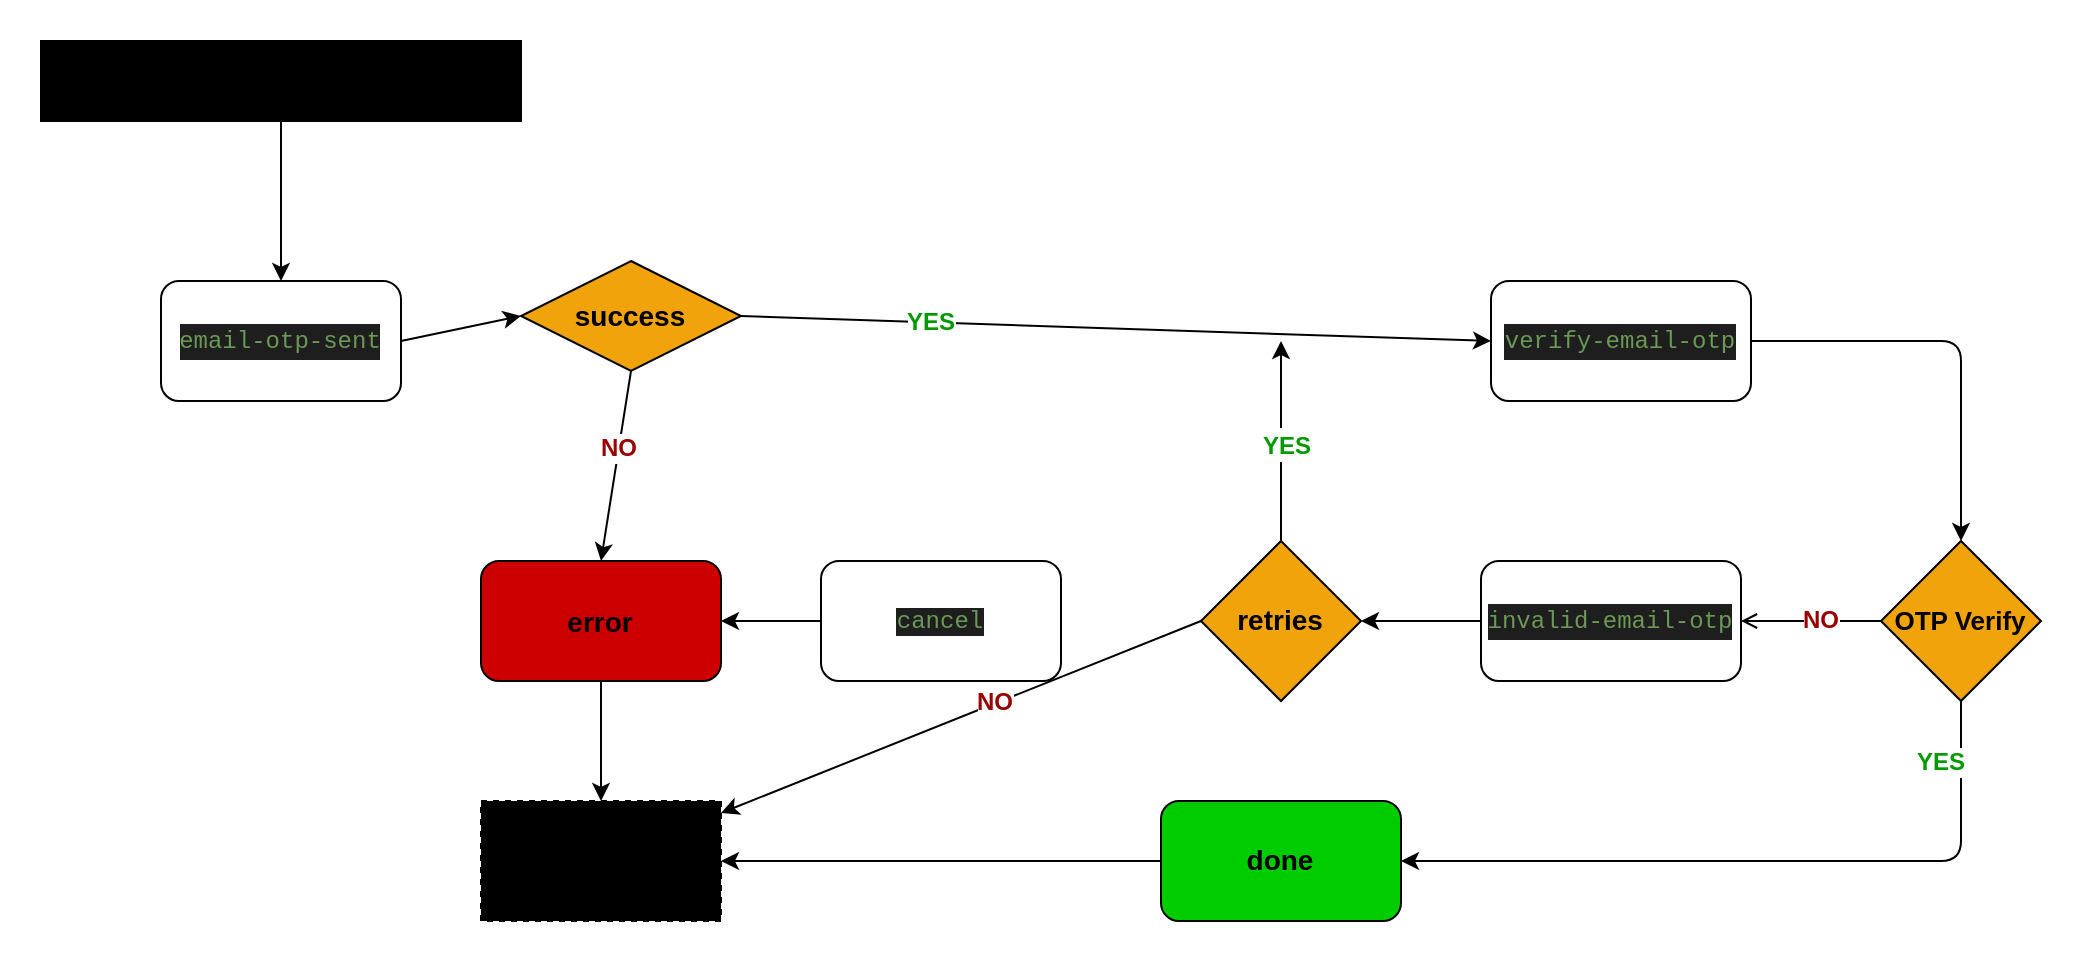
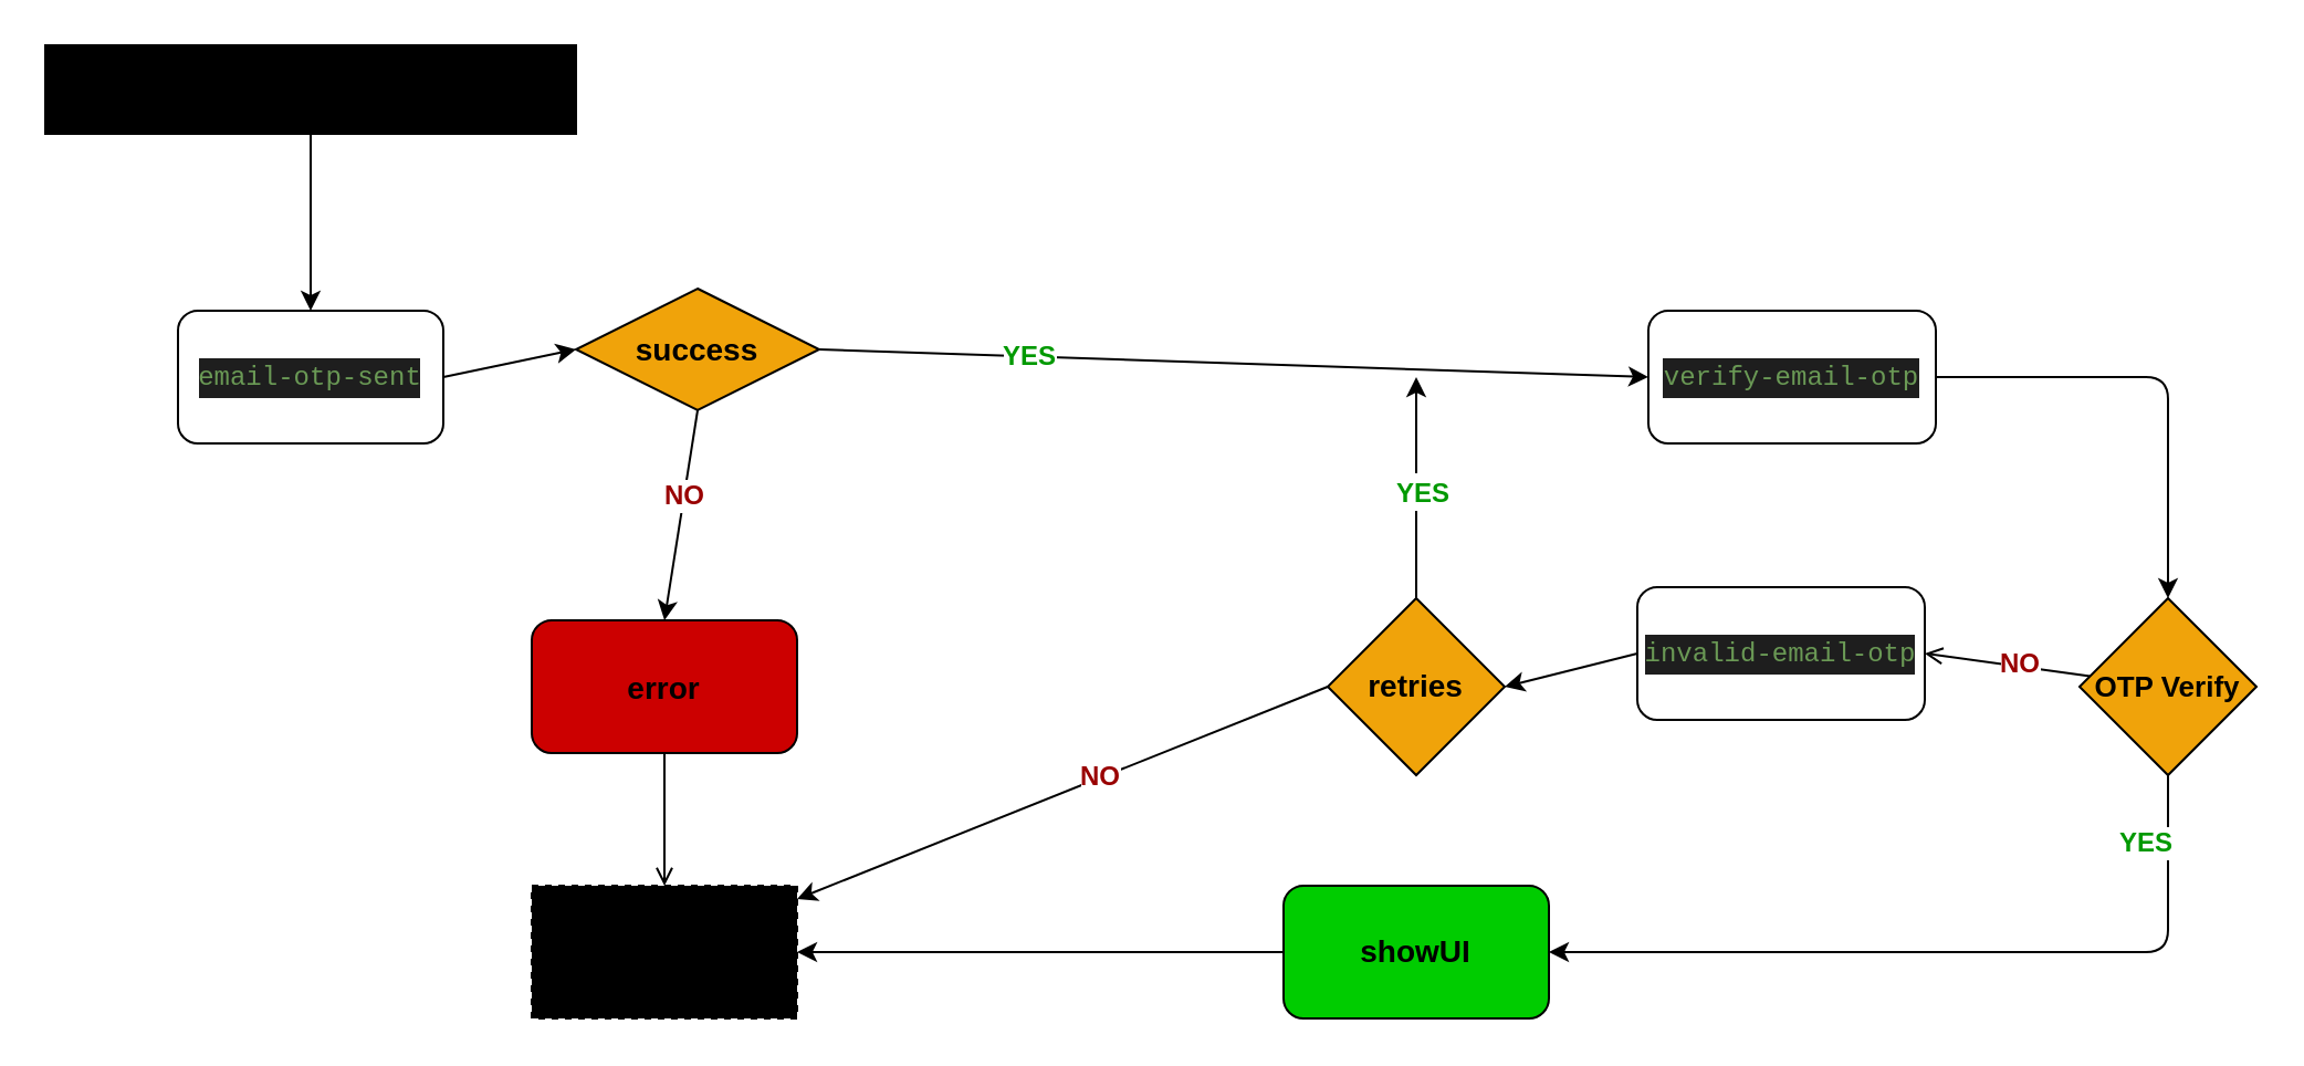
  <mxCell id="0" />
  <mxCell id="1" parent="0" />
  <mxCell id="2" style="edgeStyle=none;html=1;exitX=0.5;exitY=1;exitDx=0;exitDy=0;entryX=0.5;entryY=0;entryDx=0;entryDy=0;" parent="1" source="3" target="5" edge="1"><mxGeometry relative="1" as="geometry" /></mxCell>
  <mxCell id="3" value="loginWithEmailOTP({retries, showUI: false})" style="rounded=0;whiteSpace=wrap;html=1;align=center;fillColor=#000000;" parent="1" vertex="1"><mxGeometry y="20" width="240" height="40" as="geometry" x="20" /></mxCell>
  <mxCell id="4" style="edgeStyle=none;html=1;exitX=1;exitY=0.5;exitDx=0;exitDy=0;entryX=0;entryY=0.5;entryDx=0;entryDy=0;fontSize=12;fontColor=#990000;" edge="1" parent="1" source="5" target="23"><mxGeometry relative="1" as="geometry" /></mxCell>
  <mxCell id="5" value="&lt;div style=&quot;color: rgb(212, 212, 212); background-color: rgb(30, 30, 30); font-family: Menlo, Monaco, &amp;quot;Courier New&amp;quot;, monospace; line-height: 18px;&quot;&gt;&lt;span style=&quot;color: #6a9955;&quot;&gt;email-otp-sent&lt;/span&gt;&lt;/div&gt;" style="rounded=1;whiteSpace=wrap;html=1;" parent="1" vertex="1"><mxGeometry x="80" y="140" width="120" height="60" as="geometry" /></mxCell>
  <mxCell id="6" style="edgeStyle=none;html=1;exitX=1;exitY=0.5;exitDx=0;exitDy=0;entryX=0.5;entryY=0;entryDx=0;entryDy=0;fontSize=12;fontColor=#990000;" edge="1" parent="1" source="7" target="19"><mxGeometry relative="1" as="geometry"><Array as="points"><mxPoint x="980" y="170" /></Array></mxGeometry></mxCell>
  <mxCell id="7" value="&lt;div style=&quot;color: rgb(212, 212, 212); background-color: rgb(30, 30, 30); font-family: Menlo, Monaco, &amp;quot;Courier New&amp;quot;, monospace; line-height: 18px;&quot;&gt;&lt;span style=&quot;color: #6a9955;&quot;&gt;verify-email-otp&lt;/span&gt;&lt;/div&gt;" style="rounded=1;whiteSpace=wrap;html=1;" parent="1" vertex="1"><mxGeometry x="745" y="140" width="130" height="60" as="geometry" /></mxCell>
  <mxCell id="8" style="edgeStyle=none;html=1;exitX=0;exitY=0.5;exitDx=0;exitDy=0;entryX=1;entryY=0.5;entryDx=0;entryDy=0;fontSize=12;fontColor=#009900;" edge="1" parent="1" source="9" target="29"><mxGeometry relative="1" as="geometry" /></mxCell>
- <mxCell id="9" value="&lt;div style=&quot;color: rgb(212, 212, 212); background-color: rgb(30, 30, 30); font-family: Menlo, Monaco, &amp;quot;Courier New&amp;quot;, monospace; line-height: 18px;&quot;&gt;&lt;span style=&quot;color: #6a9955;&quot;&gt;invalid-email-otp&lt;/span&gt;&lt;/div&gt;" style="rounded=1;whiteSpace=wrap;html=1;" parent="1" vertex="1"><mxGeometry x="740" y="280" width="130" height="60" as="geometry" /></mxCell>
+ <mxCell id="9" value="&lt;div style=&quot;color: rgb(212, 212, 212); background-color: rgb(30, 30, 30); font-family: Menlo, Monaco, &amp;quot;Courier New&amp;quot;, monospace; line-height: 18px;&quot;&gt;&lt;span style=&quot;color: #6a9955;&quot;&gt;invalid-email-otp&lt;/span&gt;&lt;/div&gt;" style="rounded=1;whiteSpace=wrap;html=1;" parent="1" vertex="1"><mxGeometry x="740" y="265" width="130" height="60" as="geometry" /></mxCell>
  <mxCell id="10" value="" style="edgeStyle=none;html=1;" parent="1" source="11" target="14" edge="1"><mxGeometry relative="1" as="geometry" /></mxCell>
- <mxCell id="11" value="&lt;b&gt;&lt;font color=&quot;#000000&quot; style=&quot;font-size: 14px;&quot;&gt;done&lt;/font&gt;&lt;/b&gt;" style="rounded=1;whiteSpace=wrap;html=1;fillColor=#00CC00;" parent="1" vertex="1"><mxGeometry x="580" y="400" width="120" height="60" as="geometry" /></mxCell>
- <mxCell id="12" value="" style="edgeStyle=none;html=1;" parent="1" source="13" target="14" edge="1"><mxGeometry relative="1" as="geometry" /></mxCell>
+ <mxCell id="11" value="&lt;b&gt;&lt;font color=&quot;#000000&quot; style=&quot;font-size: 14px;&quot;&gt;showUI&lt;/font&gt;&lt;/b&gt;" style="rounded=1;whiteSpace=wrap;html=1;fillColor=#00CC00;" parent="1" vertex="1"><mxGeometry x="580" y="400" width="120" height="60" as="geometry" /></mxCell>
+ <mxCell id="12" value="" style="edgeStyle=none;html=1;endArrow=open;" parent="1" source="13" target="14" edge="1"><mxGeometry relative="1" as="geometry" /></mxCell>
  <mxCell id="13" value="&lt;font style=&quot;font-size: 14px;&quot;&gt;error&lt;/font&gt;" style="rounded=1;whiteSpace=wrap;html=1;fillColor=#CC0000;fontColor=#000000;fontStyle=1;fontSize=15;" parent="1" vertex="1"><mxGeometry x="240" y="280" width="120" height="60" as="geometry" /></mxCell>
  <mxCell id="14" value="&lt;font style=&quot;font-size: 14px;&quot;&gt;&lt;b&gt;settled&lt;/b&gt;&lt;/font&gt;" style="rounded=0;whiteSpace=wrap;html=1;fillColor=#000000;dashed=1;" parent="1" vertex="1"><mxGeometry x="240" y="400" width="120" height="60" as="geometry" /></mxCell>
  <mxCell id="15" value="" style="edgeStyle=none;html=1;entryX=1;entryY=0.5;entryDx=0;entryDy=0;endArrow=open;" parent="1" source="19" target="9" edge="1"><mxGeometry relative="1" as="geometry"><mxPoint x="890" y="314" as="targetPoint" /></mxGeometry></mxCell>
  <mxCell id="16" value="&lt;font size=&quot;1&quot; color=&quot;#990000&quot;&gt;&lt;b style=&quot;font-size: 12px;&quot;&gt;NO&lt;/b&gt;&lt;/font&gt;" style="edgeLabel;html=1;align=center;verticalAlign=middle;resizable=0;points=[];" parent="15" vertex="1" connectable="0"><mxGeometry x="-0.113" y="-1" relative="1" as="geometry"><mxPoint as="offset" /></mxGeometry></mxCell>
  <mxCell id="17" style="edgeStyle=none;html=1;exitX=0.5;exitY=1;exitDx=0;exitDy=0;entryX=1;entryY=0.5;entryDx=0;entryDy=0;" parent="1" source="19" target="11" edge="1"><mxGeometry relative="1" as="geometry"><Array as="points"><mxPoint x="980" y="430" /></Array></mxGeometry></mxCell>
  <mxCell id="18" value="&lt;font size=&quot;1&quot; color=&quot;#009900&quot;&gt;&lt;b style=&quot;font-size: 12px;&quot;&gt;YES&lt;/b&gt;&lt;/font&gt;" style="edgeLabel;html=1;align=center;verticalAlign=middle;resizable=0;points=[];" parent="17" vertex="1" connectable="0"><mxGeometry x="-0.153" y="1" relative="1" as="geometry"><mxPoint x="61" y="-51" as="offset" /></mxGeometry></mxCell>
  <mxCell id="19" value="OTP Verify" style="rhombus;whiteSpace=wrap;html=1;fillColor=#F0A30A;fontColor=#000000;fontSize=13;fontStyle=1" parent="1" vertex="1"><mxGeometry x="940" y="270" width="80" height="80" as="geometry" /></mxCell>
  <mxCell id="20" value="&lt;b style=&quot;&quot;&gt;&lt;font style=&quot;font-size: 12px;&quot; color=&quot;#009900&quot;&gt;YES&lt;/font&gt;&lt;/b&gt;" style="edgeStyle=none;html=1;exitX=1;exitY=0.5;exitDx=0;exitDy=0;entryX=0;entryY=0.5;entryDx=0;entryDy=0;" parent="1" source="23" target="7" edge="1"><mxGeometry x="-0.491" relative="1" as="geometry"><mxPoint as="offset" /></mxGeometry></mxCell>
  <mxCell id="21" style="edgeStyle=none;html=1;exitX=0.5;exitY=1;exitDx=0;exitDy=0;entryX=0.5;entryY=0;entryDx=0;entryDy=0;" parent="1" source="23" target="13" edge="1"><mxGeometry relative="1" as="geometry" /></mxCell>
  <mxCell id="22" value="&lt;b&gt;&lt;font style=&quot;font-size: 12px;&quot; color=&quot;#990000&quot;&gt;NO&lt;/font&gt;&lt;/b&gt;" style="edgeLabel;html=1;align=center;verticalAlign=middle;resizable=0;points=[];" parent="21" vertex="1" connectable="0"><mxGeometry x="-0.186" relative="1" as="geometry"><mxPoint as="offset" /></mxGeometry></mxCell>
  <mxCell id="23" value="success" style="rhombus;whiteSpace=wrap;html=1;fillColor=#F0A30A;fontColor=#000000;fontStyle=1;fontSize=14;" parent="1" vertex="1"><mxGeometry x="260" y="130" width="110" height="55" as="geometry" /></mxCell>
- <mxCell id="24" value="" style="edgeStyle=none;html=1;fontSize=12;fontColor=#990000;" edge="1" parent="1" source="25" target="13"><mxGeometry relative="1" as="geometry" /></mxCell>
- <mxCell id="25" value="&lt;span style=&quot;color: rgb(106, 153, 85); font-family: Menlo, Monaco, &amp;quot;Courier New&amp;quot;, monospace; background-color: rgb(30, 30, 30);&quot;&gt;cancel&lt;/span&gt;" style="rounded=1;whiteSpace=wrap;html=1;" parent="1" vertex="1"><mxGeometry x="410" y="280" width="120" height="60" as="geometry" /></mxCell>
  <mxCell id="26" style="edgeStyle=none;html=1;exitX=0.5;exitY=0;exitDx=0;exitDy=0;fontSize=14;fontColor=#000000;" edge="1" parent="1" source="29"><mxGeometry relative="1" as="geometry"><mxPoint x="640" y="170" as="targetPoint" /></mxGeometry></mxCell>
  <mxCell id="27" value="&lt;font color=&quot;#009900&quot; style=&quot;font-size: 12px;&quot;&gt;&lt;b&gt;YES&lt;/b&gt;&lt;/font&gt;" style="edgeLabel;html=1;align=center;verticalAlign=middle;resizable=0;points=[];fontSize=14;fontColor=#000000;" vertex="1" connectable="0" parent="26"><mxGeometry x="-0.024" y="-2" relative="1" as="geometry"><mxPoint as="offset" /></mxGeometry></mxCell>
  <mxCell id="28" value="&lt;b style=&quot;&quot;&gt;&lt;font color=&quot;#990000&quot;&gt;NO&lt;/font&gt;&lt;/b&gt;" style="edgeStyle=none;html=1;exitX=0;exitY=0.5;exitDx=0;exitDy=0;fontSize=12;fontColor=#009900;" edge="1" parent="1" source="29" target="14"><mxGeometry x="-0.143" relative="1" as="geometry"><mxPoint as="offset" /></mxGeometry></mxCell>
  <mxCell id="29" value="retries" style="rhombus;whiteSpace=wrap;html=1;fillColor=#F0A30A;fontColor=#000000;fontStyle=1;fontSize=14;" vertex="1" parent="1"><mxGeometry x="600" y="270" width="80" height="80" as="geometry" /></mxCell>
